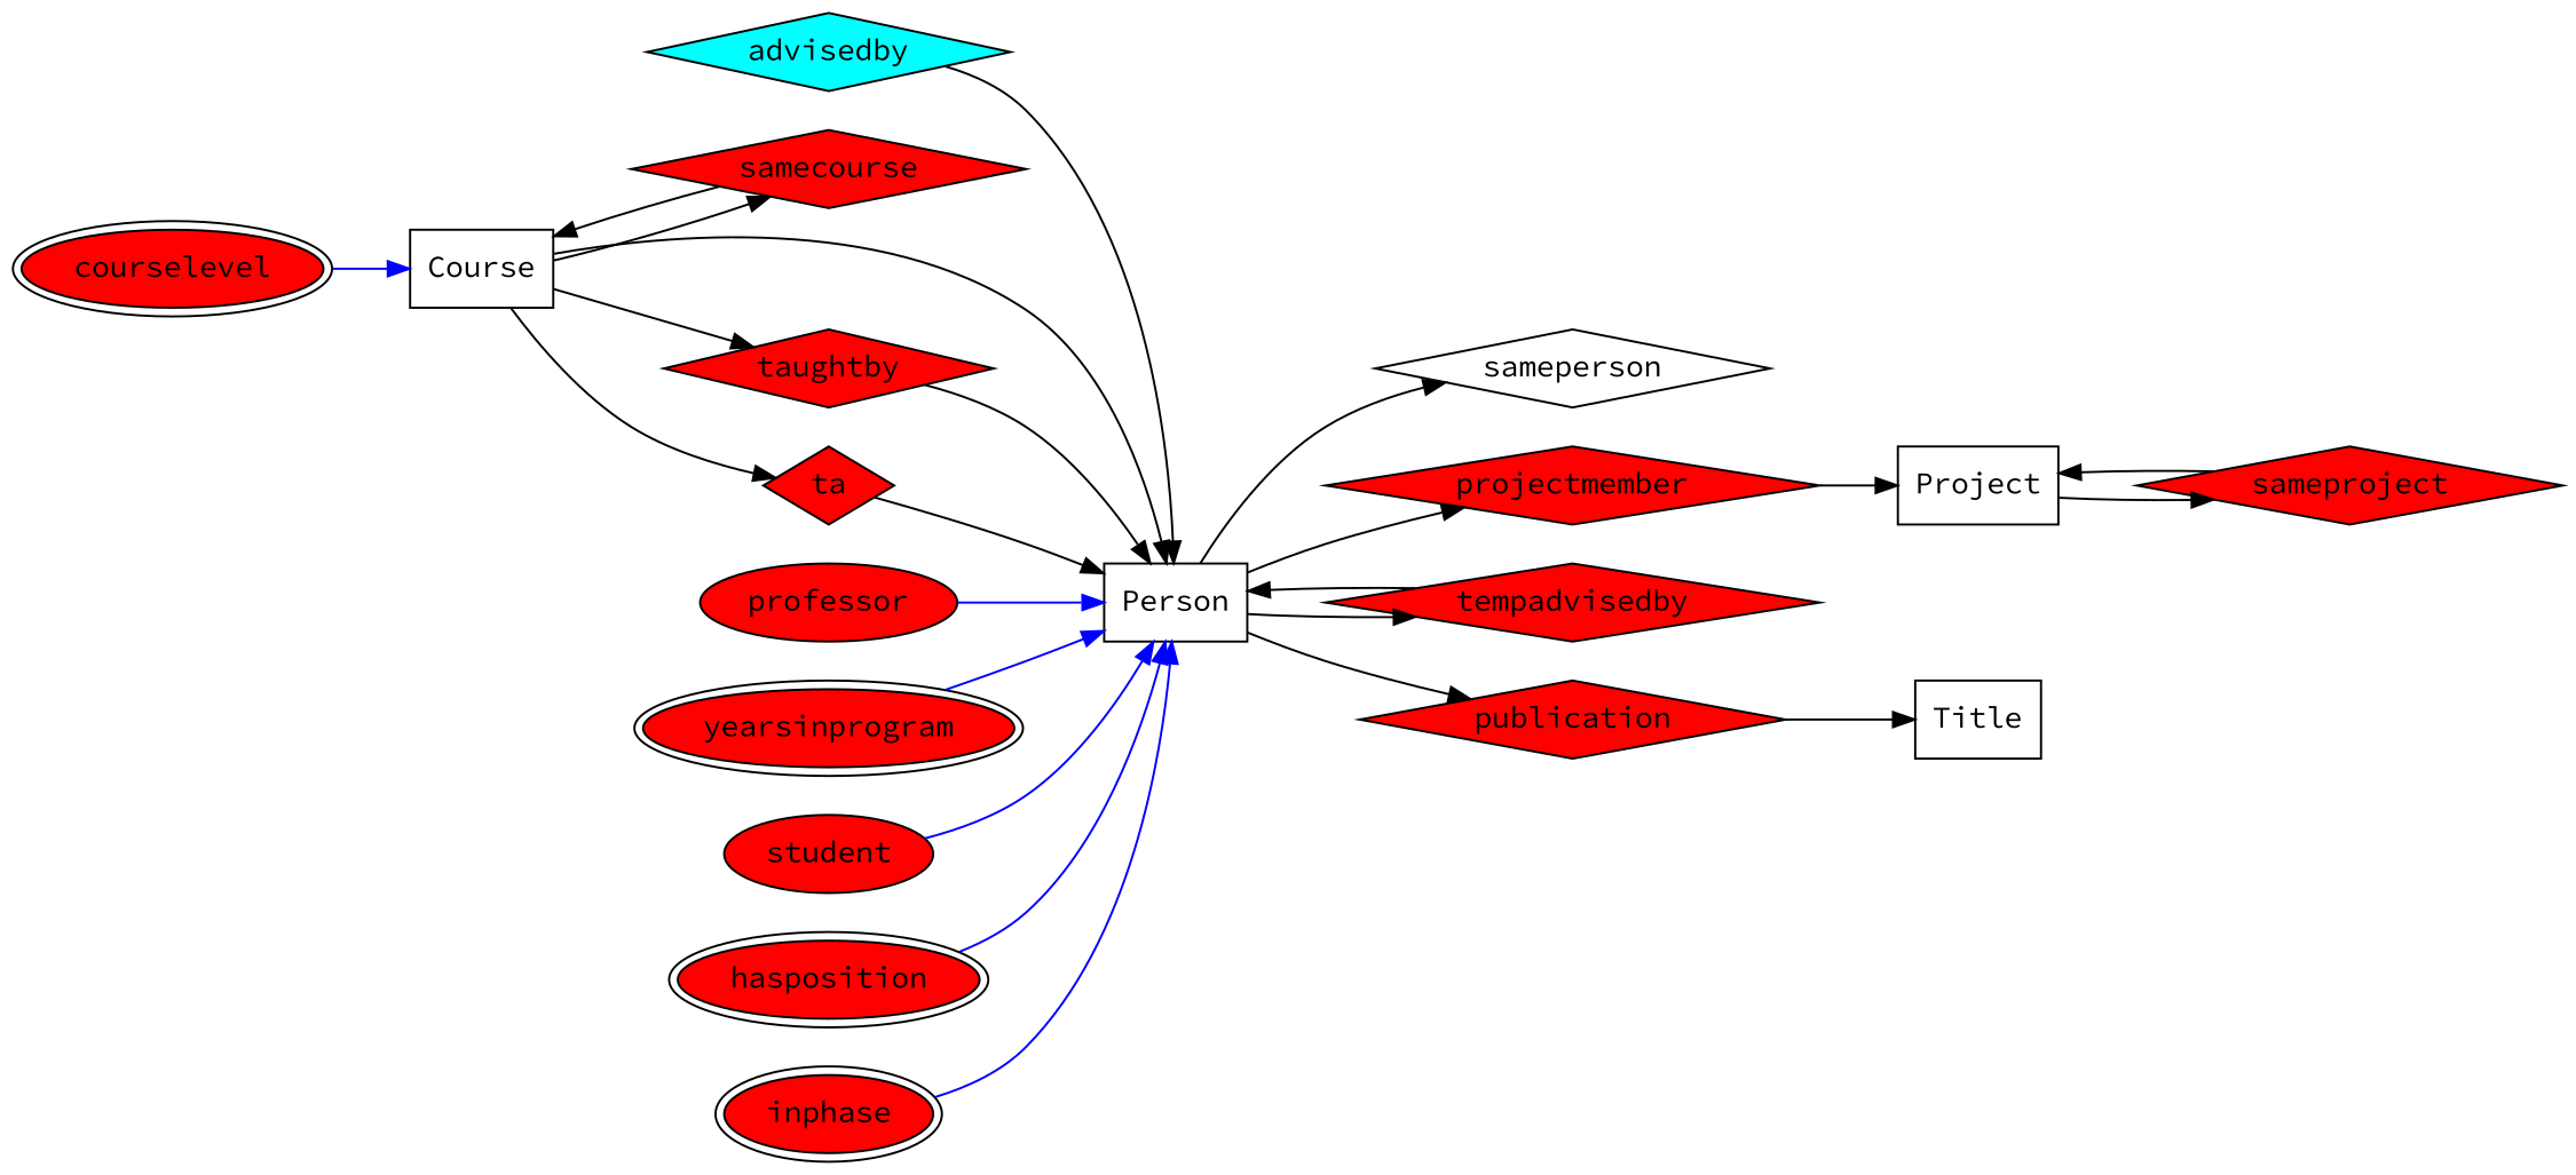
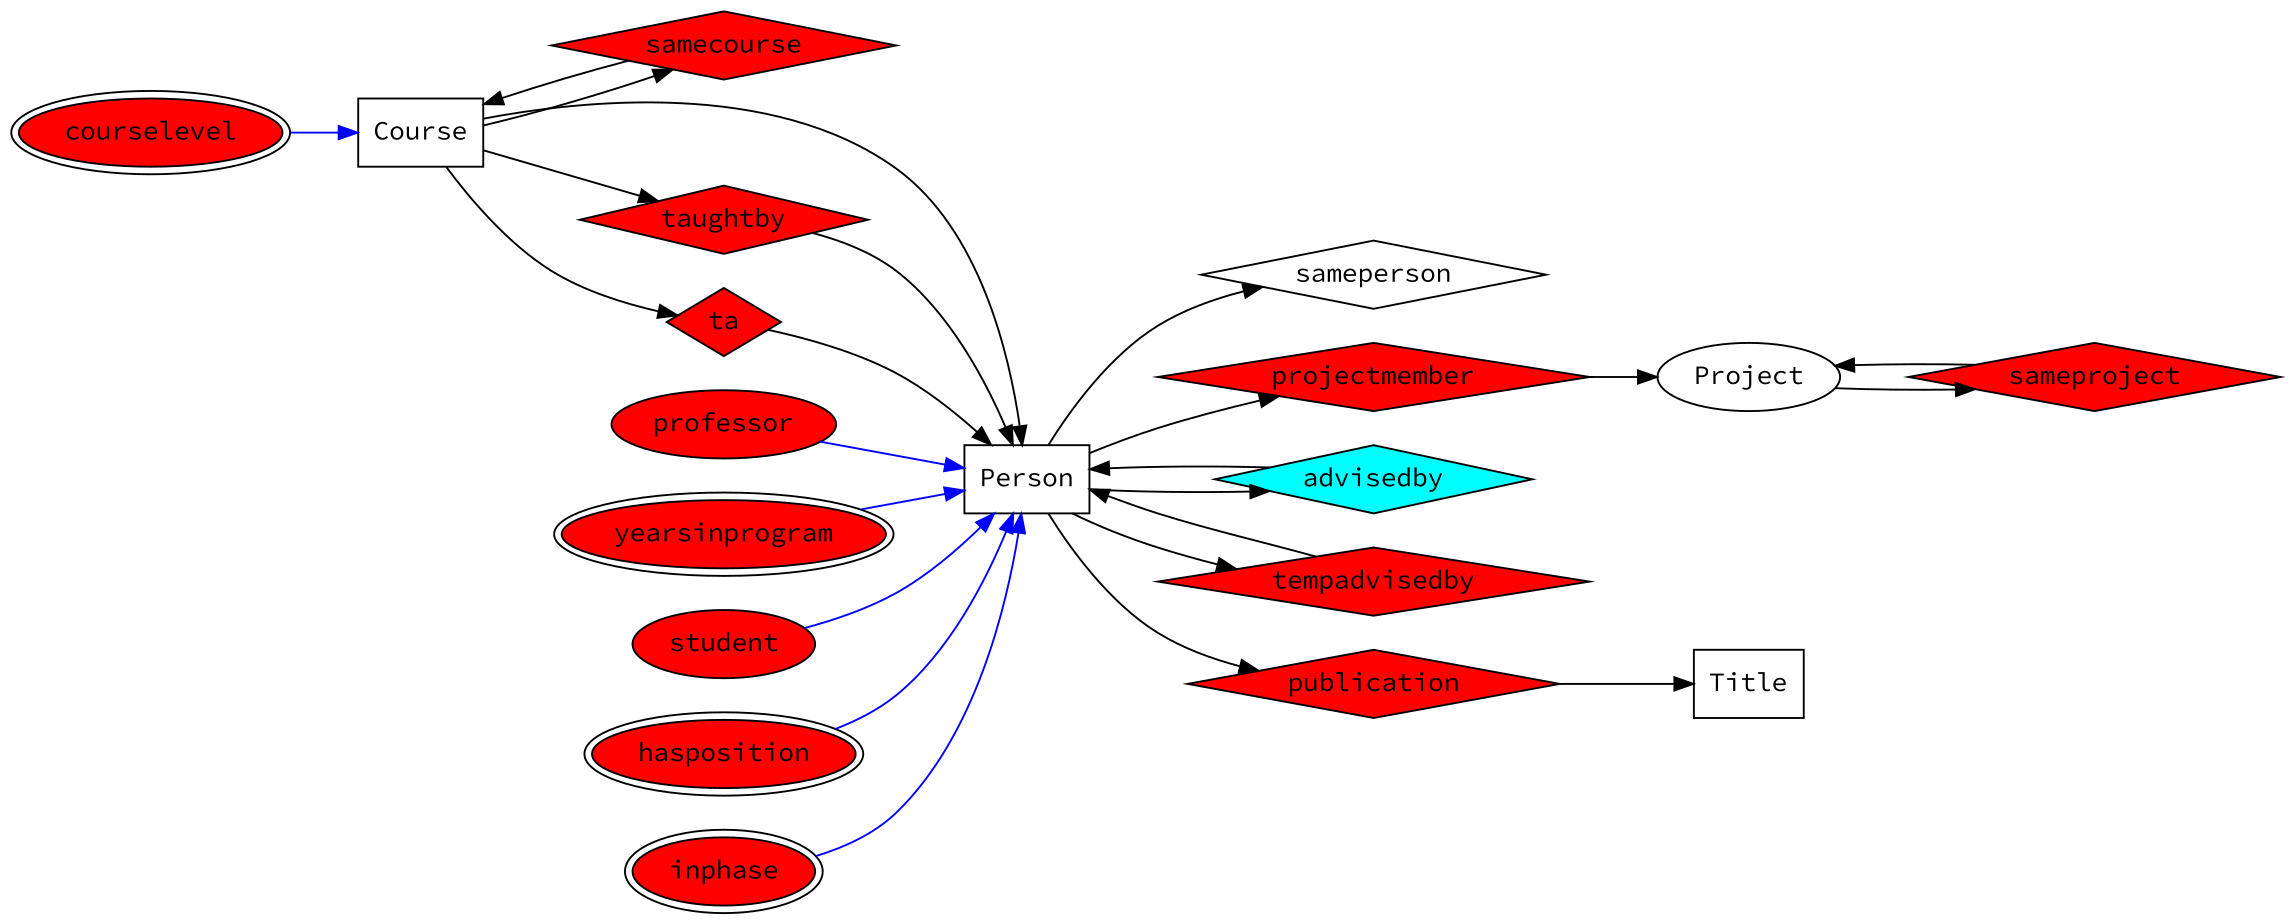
  digraph {
    fontname="Source Code Pro"
    penwidth=0.1
    rankdir=LR
    node [fontname="Source Code Pro" shape=polygon fillcolor=red style=filled]
    edge [fontname="Source Code Pro"]
    sameperson [orientation=45.0 fillcolor="" style=""]
    Person [shape=box fillcolor="" style=""]
    projectmember [orientation=45.0]
    advisedby [fillcolor=cyan orientation=45.0 peripheries=1]
    tempadvisedby [orientation=45.0]
    publication [orientation=45.0]
    samecourse [orientation=45.0]
    Course [shape=box fillcolor="" style=""]
    taughtby [orientation=45.0]
    ta [orientation=45.0]
    professor [shape=ellipse]
-   Project [shape=box fillcolor="" style=""]
+   Project [shape=ellipse fillcolor="" style=""]
    sameproject [orientation=45.0]
    yearsinprogram [peripheries=2 shape=ellipse]
    student [shape=ellipse]
    Title [shape=box fillcolor="" style=""]
    hasposition [peripheries=2 shape=ellipse]
    courselevel [peripheries=2 shape=ellipse]
    inphase [peripheries=2 shape=ellipse]
    Person -> sameperson
    Person -> projectmember
+   Person -> advisedby
    Person -> tempadvisedby
    Person -> publication
    projectmember -> Project
    advisedby -> Person
    tempadvisedby -> Person
    publication -> Title
    samecourse -> Course
    Course -> Person
    Course -> samecourse
    Course -> taughtby
    Course -> ta
    taughtby -> Person
    ta -> Person
    professor -> Person [color=blue]
    Project -> sameproject
    sameproject -> Project
    yearsinprogram -> Person [color=blue]
    student -> Person [color=blue]
    hasposition -> Person [color=blue]
    courselevel -> Course [color=blue]
    inphase -> Person [color=blue]
  }
